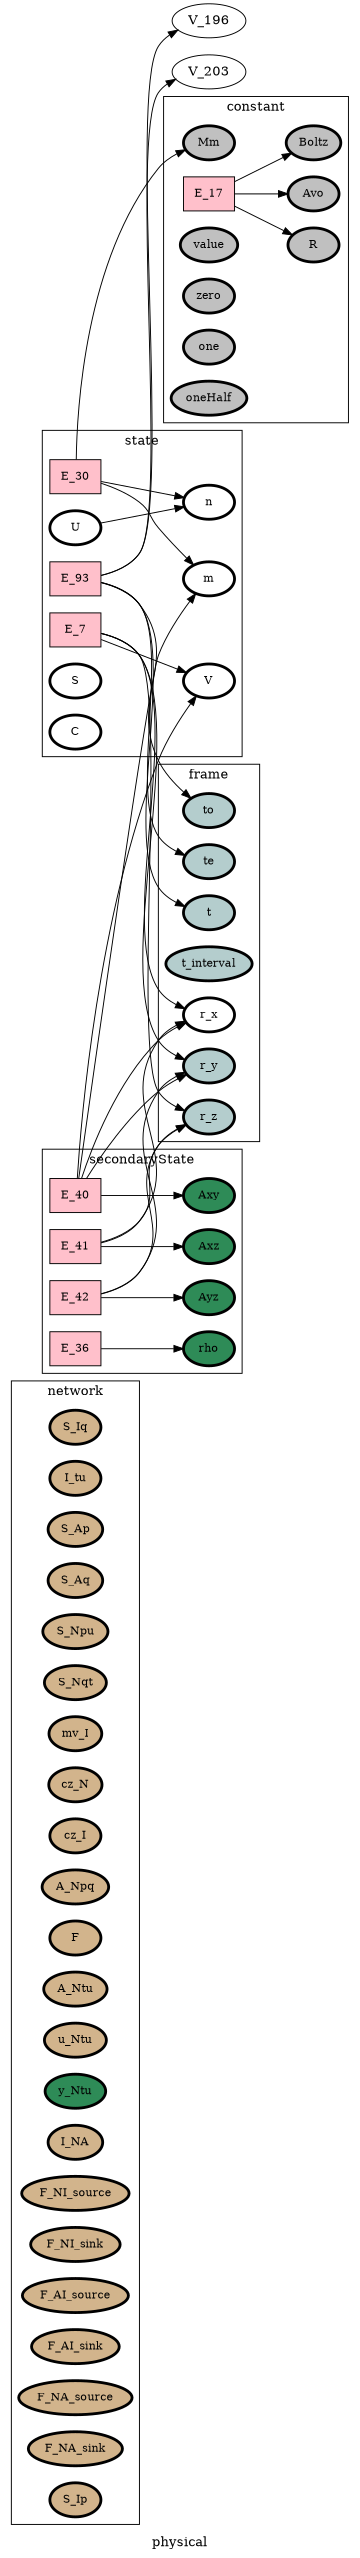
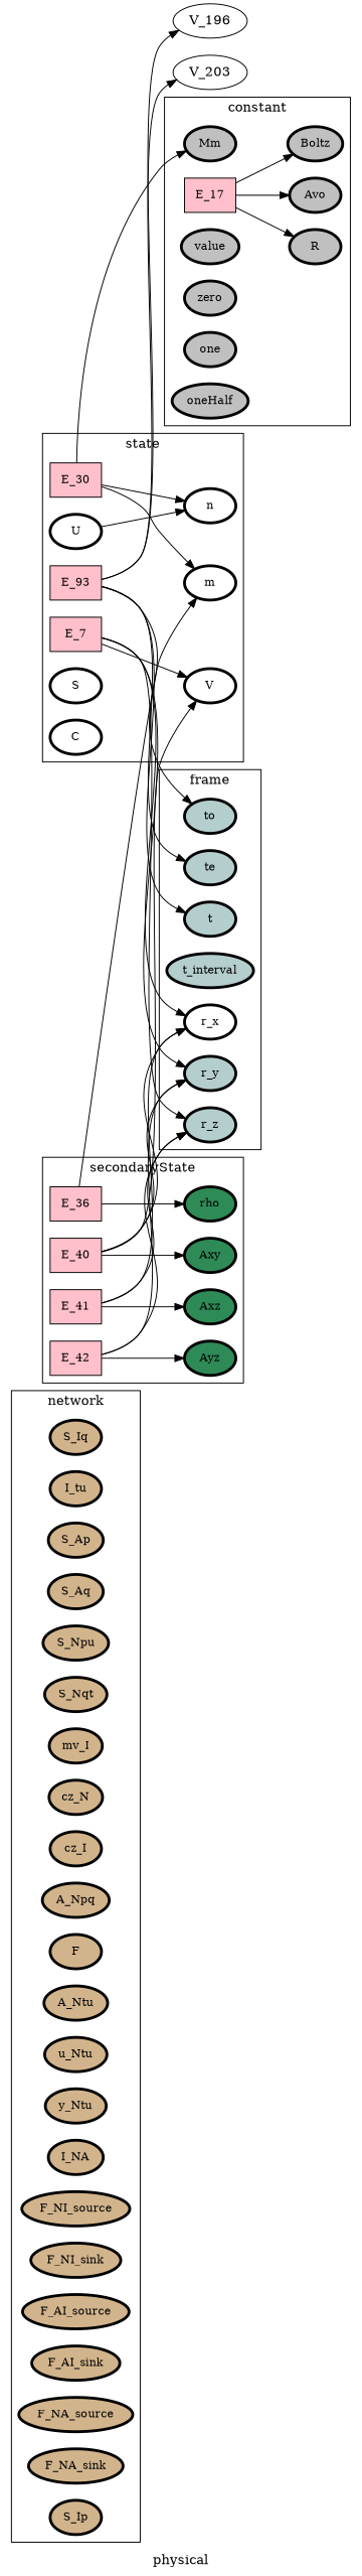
  digraph {
    label=physical
    rankdir=LR
    node [fillcolor=tan fontsize=12 penwidth=3 style=filled]
    edge [splines=ortho]
    n1 [label=S_Iq]
    n2 [label=I_tu]
    n3 [label=S_Ap]
    n4 [label=S_Aq]
    n5 [label=S_Npu]
    n6 [label=S_Nqt]
    n7 [label=mv_I]
    n8 [label=cz_N]
    n9 [label=cz_I]
    n10 [label=A_Npq]
    n11 [label=F]
    n12 [label=A_Ntu]
    n13 [label=u_Ntu]
-   n14 [fillcolor=seagreen4 label=y_Ntu]
+   n14 [label=y_Ntu]
    n15 [label=I_NA]
    n16 [label=F_NI_source]
    n17 [label=F_NI_sink]
    n18 [label=F_AI_source]
    n19 [label=F_AI_sink]
    n20 [label=F_NA_source]
    n21 [label=F_NA_sink]
    n22 [label=S_Ip]
    n23 [fillcolor=lightcyan3 label=t]
    n24 [fillcolor=lightcyan3 label=to]
    n25 [fillcolor=lightcyan3 label=te]
    n26 [fillcolor=lightcyan3 label=t_interval]
    n27 [fillcolor=white label=r_x]
    n28 [fillcolor=lightcyan3 label=r_y]
    n29 [fillcolor=lightcyan3 label=r_z]
    E_7 [fillcolor=pink shape=box penwidth=""]
    n31 [fillcolor=white label=V]
    E_93 [fillcolor=pink shape=box penwidth=""]
    n33 [fillcolor=white label=n]
    E_30 [fillcolor=pink shape=box penwidth=""]
    n35 [fillcolor=white label=m]
    n36 [fillcolor=white label=U]
    n37 [fillcolor=white label=S]
    n38 [fillcolor=white label=C]
    n39 [fillcolor=grey label=Mm]
    E_17 [fillcolor=pink shape=box penwidth=""]
    n41 [fillcolor=grey label=R]
    n42 [fillcolor=grey label=Avo]
    n43 [fillcolor=grey label=Boltz]
    n44 [fillcolor=grey label=value]
    n45 [fillcolor=grey label=zero]
    n46 [fillcolor=grey label=one]
    n47 [fillcolor=grey label=oneHalf]
    E_36 [fillcolor=pink shape=box penwidth=""]
    n49 [fillcolor=seagreen4 label=rho]
    E_40 [fillcolor=pink shape=box penwidth=""]
    n51 [fillcolor=seagreen4 label=Axy]
    E_41 [fillcolor=pink shape=box penwidth=""]
    n53 [fillcolor=seagreen4 label=Axz]
    E_42 [fillcolor=pink shape=box penwidth=""]
    n55 [fillcolor=seagreen4 label=Ayz]
    V_196 [fillcolor="" fontsize="" penwidth="" style=""]
    V_203 [fillcolor="" fontsize="" penwidth="" style=""]
    subgraph cluster_1 {
      label=network
      n1
      n2
      n3
      n4
      n5
      n6
      n7
      n8
      n9
      n10
      n11
      n12
      n13
      n14
      n15
      n16
      n17
      n18
      n19
      n20
      n21
      n22
    }
    subgraph cluster_2 {
      label=observation
    }
    subgraph cluster_3 {
      label=differenceOperator
    }
    subgraph cluster_4 {
      label=frame
      n23
      n24
      n25
      n26
      n27
      n28
      n29
    }
    subgraph cluster_5 {
      label=state
      E_7
      n31
      E_93
      n33
      E_30
      n35
      n36
      n37
      n38
    }
    subgraph cluster_6 {
      label=constant
      n39
      E_17
      n41
      n42
      n43
      n44
      n45
      n46
      n47
    }
    subgraph cluster_7 {
      label=effort
    }
    subgraph cluster_8 {
      label=secondaryState
      E_36
      n49
      E_40
      n51
      E_41
      n53
      E_42
      n55
    }
    subgraph cluster_9 {
      label=diffState
    }
    subgraph cluster_10 {
      label=conversion
    }
    subgraph cluster_11 {
      label=controlInput
    }
    E_7 -> n27
    E_7 -> n28
    E_7 -> n29
    E_7 -> n31
    E_93 -> n23
    E_93 -> n24
    E_93 -> n25
    E_93 -> V_196
    E_93 -> V_203
    E_30 -> n33
    E_30 -> n35
    E_30 -> n39
    n36 -> n33
    E_17 -> n41
    E_17 -> n42
    E_17 -> n43
-   E_40 -> n35
+   E_36 -> n35
    E_36 -> n49
    E_40 -> n27
    E_40 -> n28
    E_40 -> n31
    E_40 -> n51
    E_41 -> n27
    E_41 -> n29
    E_41 -> n53
    E_42 -> n28
    E_42 -> n29
    E_42 -> n55
  }
